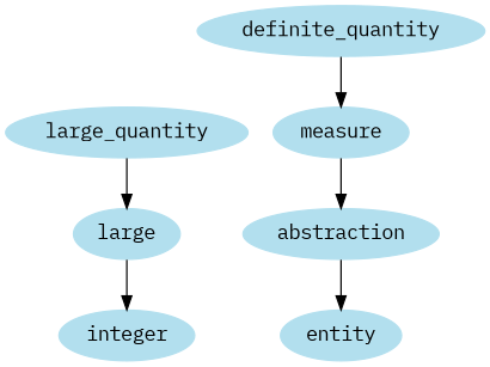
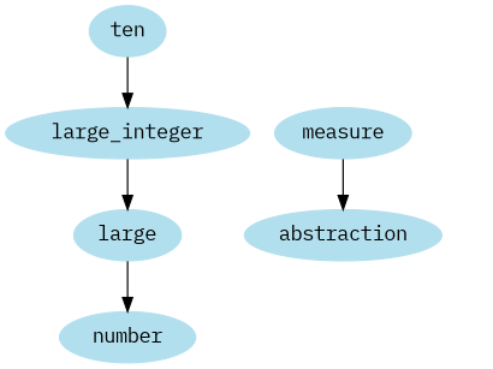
  digraph {
    fontname="IBM Plex Mono"
    node [color=lightblue2 fontname="IBM Plex Mono" style=filled]
    edge [fontname="IBM Plex Mono"]
-   large_integer [label=large_quantity]
+   ten
+   large_integer
    n3 [label=large]
-   number [label=integer]
-   definite_quantity
+   number
    measure
    abstraction
-   entity
+   ten -> large_integer
    large_integer -> n3
    n3 -> number
-   definite_quantity -> measure
    measure -> abstraction
-   abstraction -> entity
  }
